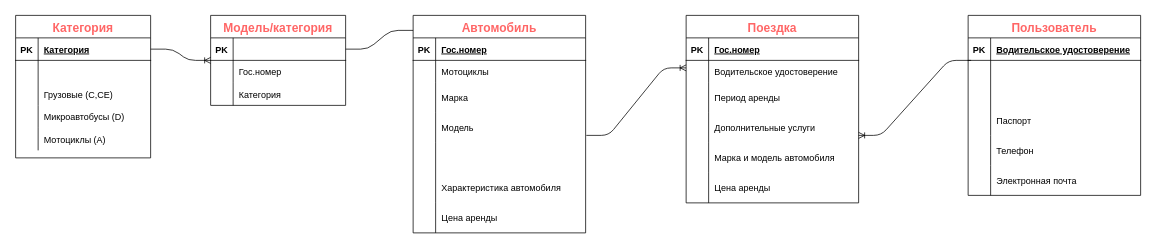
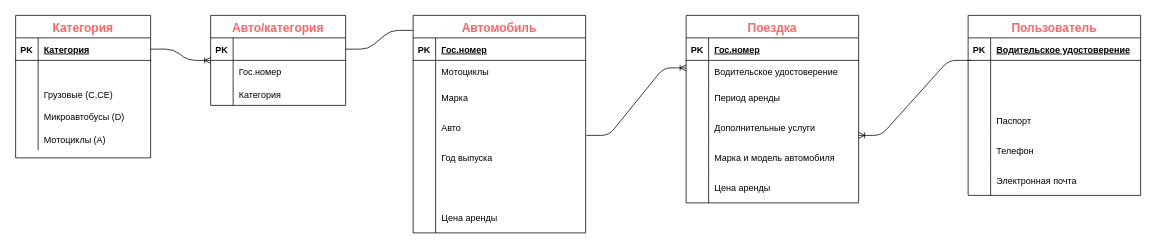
  <mxCell id="0" />
  <mxCell id="1" parent="0" />
  <mxCell id="2" value="Пользователь" style="shape=table;startSize=30;container=1;collapsible=1;childLayout=tableLayout;fixedRows=1;rowLines=0;fontStyle=1;align=center;resizeLast=1;fontSize=16;fontColor=#FF6666;" parent="1" vertex="1"><mxGeometry x="1290" y="20" width="230" height="240" as="geometry"><mxRectangle x="500" y="60" width="150" height="30" as="alternateBounds" /></mxGeometry></mxCell>
  <mxCell id="3" value="" style="shape=partialRectangle;collapsible=0;dropTarget=0;pointerEvents=0;fillColor=none;top=0;left=0;bottom=1;right=0;points=[[0,0.5],[1,0.5]];portConstraint=eastwest;" parent="2" vertex="1"><mxGeometry y="30" width="230" height="30" as="geometry" /></mxCell>
  <mxCell id="4" value="PK" style="shape=partialRectangle;connectable=0;fillColor=none;top=0;left=0;bottom=0;right=0;fontStyle=1;overflow=hidden;" parent="3" vertex="1"><mxGeometry width="30" height="30" as="geometry" /></mxCell>
  <mxCell id="5" value="Водительское удостоверение" style="shape=partialRectangle;connectable=0;fillColor=none;top=0;left=0;bottom=0;right=0;align=left;spacingLeft=6;fontStyle=5;overflow=hidden;" parent="3" vertex="1"><mxGeometry x="30" width="200" height="30" as="geometry" /></mxCell>
  <mxCell id="6" value="" style="shape=partialRectangle;collapsible=0;dropTarget=0;pointerEvents=0;fillColor=none;top=0;left=0;bottom=0;right=0;points=[[0,0.5],[1,0.5]];portConstraint=eastwest;" parent="2" vertex="1"><mxGeometry y="60" width="230" height="30" as="geometry" /></mxCell>
  <mxCell id="7" value="" style="shape=partialRectangle;connectable=0;fillColor=none;top=0;left=0;bottom=0;right=0;editable=1;overflow=hidden;" parent="6" vertex="1"><mxGeometry width="30" height="30" as="geometry" /></mxCell>
  <mxCell id="8" value="" style="shape=partialRectangle;collapsible=0;dropTarget=0;pointerEvents=0;fillColor=none;top=0;left=0;bottom=0;right=0;points=[[0,0.5],[1,0.5]];portConstraint=eastwest;" parent="2" vertex="1"><mxGeometry y="90" width="230" height="30" as="geometry" /></mxCell>
  <mxCell id="9" value="" style="shape=partialRectangle;connectable=0;fillColor=none;top=0;left=0;bottom=0;right=0;editable=1;overflow=hidden;" parent="8" vertex="1"><mxGeometry width="30" height="30" as="geometry" /></mxCell>
  <mxCell id="10" value="" style="shape=partialRectangle;collapsible=0;dropTarget=0;pointerEvents=0;fillColor=none;top=0;left=0;bottom=0;right=0;points=[[0,0.5],[1,0.5]];portConstraint=eastwest;" parent="2" vertex="1"><mxGeometry y="120" width="230" height="40" as="geometry" /></mxCell>
  <mxCell id="11" value="" style="shape=partialRectangle;connectable=0;fillColor=none;top=0;left=0;bottom=0;right=0;editable=1;overflow=hidden;" parent="10" vertex="1"><mxGeometry width="30" height="40" as="geometry" /></mxCell>
  <mxCell id="12" value="Паспорт" style="shape=partialRectangle;connectable=0;fillColor=none;top=0;left=0;bottom=0;right=0;align=left;spacingLeft=6;overflow=hidden;" parent="10" vertex="1"><mxGeometry x="30" width="200" height="40" as="geometry" /></mxCell>
  <mxCell id="13" value="" style="shape=partialRectangle;collapsible=0;dropTarget=0;pointerEvents=0;fillColor=none;top=0;left=0;bottom=0;right=0;points=[[0,0.5],[1,0.5]];portConstraint=eastwest;" parent="2" vertex="1"><mxGeometry y="160" width="230" height="40" as="geometry" /></mxCell>
  <mxCell id="14" value="" style="shape=partialRectangle;connectable=0;fillColor=none;top=0;left=0;bottom=0;right=0;editable=1;overflow=hidden;" parent="13" vertex="1"><mxGeometry width="30" height="40" as="geometry" /></mxCell>
  <mxCell id="15" value="Телефон" style="shape=partialRectangle;connectable=0;fillColor=none;top=0;left=0;bottom=0;right=0;align=left;spacingLeft=6;overflow=hidden;" parent="13" vertex="1"><mxGeometry x="30" width="200" height="40" as="geometry" /></mxCell>
  <mxCell id="16" value="" style="shape=partialRectangle;collapsible=0;dropTarget=0;pointerEvents=0;fillColor=none;top=0;left=0;bottom=0;right=0;points=[[0,0.5],[1,0.5]];portConstraint=eastwest;" parent="2" vertex="1"><mxGeometry y="200" width="230" height="40" as="geometry" /></mxCell>
  <mxCell id="17" value="" style="shape=partialRectangle;connectable=0;fillColor=none;top=0;left=0;bottom=0;right=0;editable=1;overflow=hidden;" parent="16" vertex="1"><mxGeometry width="30" height="40" as="geometry" /></mxCell>
  <mxCell id="18" value="Электронная почта" style="shape=partialRectangle;connectable=0;fillColor=none;top=0;left=0;bottom=0;right=0;align=left;spacingLeft=6;overflow=hidden;" parent="16" vertex="1"><mxGeometry x="30" width="200" height="40" as="geometry" /></mxCell>
  <mxCell id="19" value="" style="shape=partialRectangle;collapsible=0;dropTarget=0;pointerEvents=0;fillColor=none;top=0;left=0;bottom=0;right=0;points=[[0,0.5],[1,0.5]];portConstraint=eastwest;container=0;" parent="1" vertex="1"><mxGeometry x="940" y="190" width="180" height="30" as="geometry" /></mxCell>
  <mxCell id="20" value="Автомобиль" style="shape=table;startSize=30;container=1;collapsible=1;childLayout=tableLayout;fixedRows=1;rowLines=0;fontStyle=1;align=center;resizeLast=1;fontSize=16;fontColor=#FF6666;" parent="1" vertex="1"><mxGeometry x="550" y="20" width="230" height="290" as="geometry"><mxRectangle x="500" y="60" width="150" height="30" as="alternateBounds" /></mxGeometry></mxCell>
  <mxCell id="21" value="" style="shape=partialRectangle;collapsible=0;dropTarget=0;pointerEvents=0;fillColor=none;top=0;left=0;bottom=1;right=0;points=[[0,0.5],[1,0.5]];portConstraint=eastwest;" parent="20" vertex="1"><mxGeometry y="30" width="230" height="30" as="geometry" /></mxCell>
  <mxCell id="22" value="PK" style="shape=partialRectangle;connectable=0;fillColor=none;top=0;left=0;bottom=0;right=0;fontStyle=1;overflow=hidden;" parent="21" vertex="1"><mxGeometry width="30" height="30" as="geometry" /></mxCell>
  <mxCell id="23" value="Гос.номер" style="shape=partialRectangle;connectable=0;fillColor=none;top=0;left=0;bottom=0;right=0;align=left;spacingLeft=6;fontStyle=5;overflow=hidden;" parent="21" vertex="1"><mxGeometry x="30" width="200" height="30" as="geometry" /></mxCell>
  <mxCell id="24" value="" style="shape=partialRectangle;collapsible=0;dropTarget=0;pointerEvents=0;fillColor=none;top=0;left=0;bottom=0;right=0;points=[[0,0.5],[1,0.5]];portConstraint=eastwest;" parent="20" vertex="1"><mxGeometry y="60" width="230" height="30" as="geometry" /></mxCell>
  <mxCell id="25" value="" style="shape=partialRectangle;connectable=0;fillColor=none;top=0;left=0;bottom=0;right=0;editable=1;overflow=hidden;" parent="24" vertex="1"><mxGeometry width="30" height="30" as="geometry" /></mxCell>
  <mxCell id="26" value="Мотоциклы" style="shape=partialRectangle;connectable=0;fillColor=none;top=0;left=0;bottom=0;right=0;align=left;spacingLeft=6;overflow=hidden;" parent="24" vertex="1"><mxGeometry x="30" width="200" height="30" as="geometry" /></mxCell>
  <mxCell id="27" value="" style="shape=partialRectangle;collapsible=0;dropTarget=0;pointerEvents=0;fillColor=none;top=0;left=0;bottom=0;right=0;points=[[0,0.5],[1,0.5]];portConstraint=eastwest;" parent="20" vertex="1"><mxGeometry y="90" width="230" height="40" as="geometry" /></mxCell>
  <mxCell id="28" value="" style="shape=partialRectangle;connectable=0;fillColor=none;top=0;left=0;bottom=0;right=0;editable=1;overflow=hidden;" parent="27" vertex="1"><mxGeometry width="30" height="40" as="geometry" /></mxCell>
  <mxCell id="29" value="Марка" style="shape=partialRectangle;connectable=0;fillColor=none;top=0;left=0;bottom=0;right=0;align=left;spacingLeft=6;overflow=hidden;" parent="27" vertex="1"><mxGeometry x="30" width="200" height="40" as="geometry" /></mxCell>
  <mxCell id="30" value="" style="shape=partialRectangle;collapsible=0;dropTarget=0;pointerEvents=0;fillColor=none;top=0;left=0;bottom=0;right=0;points=[[0,0.5],[1,0.5]];portConstraint=eastwest;" parent="20" vertex="1"><mxGeometry y="130" width="230" height="40" as="geometry" /></mxCell>
  <mxCell id="31" value="" style="shape=partialRectangle;connectable=0;fillColor=none;top=0;left=0;bottom=0;right=0;editable=1;overflow=hidden;" parent="30" vertex="1"><mxGeometry width="30" height="40" as="geometry" /></mxCell>
- <mxCell id="32" value="Модель" style="shape=partialRectangle;connectable=0;fillColor=none;top=0;left=0;bottom=0;right=0;align=left;spacingLeft=6;overflow=hidden;" parent="30" vertex="1"><mxGeometry x="30" width="200" height="40" as="geometry" /></mxCell>
+ <mxCell id="32" value="Авто" style="shape=partialRectangle;connectable=0;fillColor=none;top=0;left=0;bottom=0;right=0;align=left;spacingLeft=6;overflow=hidden;" parent="30" vertex="1"><mxGeometry x="30" width="200" height="40" as="geometry" /></mxCell>
  <mxCell id="33" value="" style="shape=partialRectangle;collapsible=0;dropTarget=0;pointerEvents=0;fillColor=none;top=0;left=0;bottom=0;right=0;points=[[0,0.5],[1,0.5]];portConstraint=eastwest;" parent="20" vertex="1"><mxGeometry y="170" width="230" height="40" as="geometry" /></mxCell>
  <mxCell id="34" value="" style="shape=partialRectangle;connectable=0;fillColor=none;top=0;left=0;bottom=0;right=0;editable=1;overflow=hidden;" parent="33" vertex="1"><mxGeometry width="30" height="40" as="geometry" /></mxCell>
+ <mxCell id="35" value="Год выпуска" style="shape=partialRectangle;connectable=0;fillColor=none;top=0;left=0;bottom=0;right=0;align=left;spacingLeft=6;overflow=hidden;" parent="33" vertex="1"><mxGeometry x="30" width="200" height="40" as="geometry" /></mxCell>
  <mxCell id="36" value="" style="shape=partialRectangle;collapsible=0;dropTarget=0;pointerEvents=0;fillColor=none;top=0;left=0;bottom=0;right=0;points=[[0,0.5],[1,0.5]];portConstraint=eastwest;" parent="20" vertex="1"><mxGeometry y="210" width="230" height="40" as="geometry" /></mxCell>
  <mxCell id="37" value="" style="shape=partialRectangle;connectable=0;fillColor=none;top=0;left=0;bottom=0;right=0;editable=1;overflow=hidden;" parent="36" vertex="1"><mxGeometry width="30" height="40" as="geometry" /></mxCell>
- <mxCell id="38" value="Характеристика автомобиля" style="shape=partialRectangle;connectable=0;fillColor=none;top=0;left=0;bottom=0;right=0;align=left;spacingLeft=6;overflow=hidden;" parent="36" vertex="1"><mxGeometry x="30" width="200" height="40" as="geometry" /></mxCell>
  <mxCell id="39" value="" style="shape=partialRectangle;collapsible=0;dropTarget=0;pointerEvents=0;fillColor=none;top=0;left=0;bottom=0;right=0;points=[[0,0.5],[1,0.5]];portConstraint=eastwest;" parent="20" vertex="1"><mxGeometry y="250" width="230" height="40" as="geometry" /></mxCell>
  <mxCell id="40" value="" style="shape=partialRectangle;connectable=0;fillColor=none;top=0;left=0;bottom=0;right=0;editable=1;overflow=hidden;" parent="39" vertex="1"><mxGeometry width="30" height="40" as="geometry" /></mxCell>
  <mxCell id="41" value="Цена аренды" style="shape=partialRectangle;connectable=0;fillColor=none;top=0;left=0;bottom=0;right=0;align=left;spacingLeft=6;overflow=hidden;" parent="39" vertex="1"><mxGeometry x="30" width="200" height="40" as="geometry" /></mxCell>
  <mxCell id="42" value="Поездка" style="shape=table;startSize=30;container=1;collapsible=1;childLayout=tableLayout;fixedRows=1;rowLines=0;fontStyle=1;align=center;resizeLast=1;fontSize=16;fontColor=#FF6666;" parent="1" vertex="1"><mxGeometry x="914" y="20" width="230" height="250" as="geometry"><mxRectangle x="500" y="60" width="150" height="30" as="alternateBounds" /></mxGeometry></mxCell>
  <mxCell id="43" value="" style="shape=partialRectangle;collapsible=0;dropTarget=0;pointerEvents=0;fillColor=none;top=0;left=0;bottom=1;right=0;points=[[0,0.5],[1,0.5]];portConstraint=eastwest;" parent="42" vertex="1"><mxGeometry y="30" width="230" height="30" as="geometry" /></mxCell>
  <mxCell id="44" value="PK" style="shape=partialRectangle;connectable=0;fillColor=none;top=0;left=0;bottom=0;right=0;fontStyle=1;overflow=hidden;" parent="43" vertex="1"><mxGeometry width="30" height="30" as="geometry" /></mxCell>
  <mxCell id="45" value="Гос.номер" style="shape=partialRectangle;connectable=0;fillColor=none;top=0;left=0;bottom=0;right=0;align=left;spacingLeft=6;fontStyle=5;overflow=hidden;" parent="43" vertex="1"><mxGeometry x="30" width="200" height="30" as="geometry" /></mxCell>
  <mxCell id="46" value="" style="shape=partialRectangle;collapsible=0;dropTarget=0;pointerEvents=0;fillColor=none;top=0;left=0;bottom=0;right=0;points=[[0,0.5],[1,0.5]];portConstraint=eastwest;" parent="42" vertex="1"><mxGeometry y="60" width="230" height="30" as="geometry" /></mxCell>
  <mxCell id="47" value="" style="shape=partialRectangle;connectable=0;fillColor=none;top=0;left=0;bottom=0;right=0;editable=1;overflow=hidden;" parent="46" vertex="1"><mxGeometry width="30" height="30" as="geometry" /></mxCell>
  <mxCell id="48" value="Водительское удостоверение" style="shape=partialRectangle;connectable=0;fillColor=none;top=0;left=0;bottom=0;right=0;align=left;spacingLeft=6;overflow=hidden;" parent="46" vertex="1"><mxGeometry x="30" width="200" height="30" as="geometry" /></mxCell>
  <mxCell id="49" value="" style="shape=partialRectangle;collapsible=0;dropTarget=0;pointerEvents=0;fillColor=none;top=0;left=0;bottom=0;right=0;points=[[0,0.5],[1,0.5]];portConstraint=eastwest;" parent="42" vertex="1"><mxGeometry y="90" width="230" height="40" as="geometry" /></mxCell>
  <mxCell id="50" value="" style="shape=partialRectangle;connectable=0;fillColor=none;top=0;left=0;bottom=0;right=0;editable=1;overflow=hidden;" parent="49" vertex="1"><mxGeometry width="30" height="40" as="geometry" /></mxCell>
  <mxCell id="51" value="Период аренды" style="shape=partialRectangle;connectable=0;fillColor=none;top=0;left=0;bottom=0;right=0;align=left;spacingLeft=6;overflow=hidden;" parent="49" vertex="1"><mxGeometry x="30" width="200" height="40" as="geometry" /></mxCell>
  <mxCell id="52" value="" style="shape=partialRectangle;collapsible=0;dropTarget=0;pointerEvents=0;fillColor=none;top=0;left=0;bottom=0;right=0;points=[[0,0.5],[1,0.5]];portConstraint=eastwest;" parent="42" vertex="1"><mxGeometry y="130" width="230" height="40" as="geometry" /></mxCell>
  <mxCell id="53" value="" style="shape=partialRectangle;connectable=0;fillColor=none;top=0;left=0;bottom=0;right=0;editable=1;overflow=hidden;" parent="52" vertex="1"><mxGeometry width="30" height="40" as="geometry" /></mxCell>
  <mxCell id="54" value="Дополнительные услуги" style="shape=partialRectangle;connectable=0;fillColor=none;top=0;left=0;bottom=0;right=0;align=left;spacingLeft=6;overflow=hidden;" parent="52" vertex="1"><mxGeometry x="30" width="200" height="40" as="geometry" /></mxCell>
  <mxCell id="55" value="" style="shape=partialRectangle;collapsible=0;dropTarget=0;pointerEvents=0;fillColor=none;top=0;left=0;bottom=0;right=0;points=[[0,0.5],[1,0.5]];portConstraint=eastwest;" parent="42" vertex="1"><mxGeometry y="170" width="230" height="40" as="geometry" /></mxCell>
  <mxCell id="56" value="" style="shape=partialRectangle;connectable=0;fillColor=none;top=0;left=0;bottom=0;right=0;editable=1;overflow=hidden;" parent="55" vertex="1"><mxGeometry width="30" height="40" as="geometry" /></mxCell>
  <mxCell id="57" value="Марка и модель автомобиля" style="shape=partialRectangle;connectable=0;fillColor=none;top=0;left=0;bottom=0;right=0;align=left;spacingLeft=6;overflow=hidden;" parent="55" vertex="1"><mxGeometry x="30" width="200" height="40" as="geometry" /></mxCell>
  <mxCell id="58" value="" style="shape=partialRectangle;collapsible=0;dropTarget=0;pointerEvents=0;fillColor=none;top=0;left=0;bottom=0;right=0;points=[[0,0.5],[1,0.5]];portConstraint=eastwest;" parent="42" vertex="1"><mxGeometry y="210" width="230" height="40" as="geometry" /></mxCell>
  <mxCell id="59" value="" style="shape=partialRectangle;connectable=0;fillColor=none;top=0;left=0;bottom=0;right=0;editable=1;overflow=hidden;" parent="58" vertex="1"><mxGeometry width="30" height="40" as="geometry" /></mxCell>
  <mxCell id="60" value="Цена аренды" style="shape=partialRectangle;connectable=0;fillColor=none;top=0;left=0;bottom=0;right=0;align=left;spacingLeft=6;overflow=hidden;" parent="58" vertex="1"><mxGeometry x="30" width="200" height="40" as="geometry" /></mxCell>
  <mxCell id="61" value="" style="edgeStyle=entityRelationEdgeStyle;fontSize=12;html=1;endArrow=none;fontColor=#FF6666;strokeWidth=1;endFill=0;startArrow=ERoneToMany;startFill=0;" parent="1" edge="1"><mxGeometry width="100" height="100" relative="1" as="geometry"><mxPoint x="1144" y="180" as="sourcePoint" /><mxPoint x="1294" y="80" as="targetPoint" /></mxGeometry></mxCell>
  <mxCell id="62" value="" style="edgeStyle=entityRelationEdgeStyle;fontSize=12;html=1;endArrow=ERoneToMany;exitX=1.004;exitY=0.75;exitDx=0;exitDy=0;exitPerimeter=0;" edge="1" parent="1" source="30"><mxGeometry width="100" height="100" relative="1" as="geometry"><mxPoint x="814" y="190" as="sourcePoint" /><mxPoint x="914" y="90" as="targetPoint" /></mxGeometry></mxCell>
  <mxCell id="63" value="Категория" style="shape=table;startSize=30;container=1;collapsible=1;childLayout=tableLayout;fixedRows=1;rowLines=0;fontStyle=1;align=center;resizeLast=1;fontSize=16;fontColor=#FF6666;" vertex="1" parent="1"><mxGeometry x="20" y="20" width="180" height="190" as="geometry" /></mxCell>
  <mxCell id="64" value="" style="shape=partialRectangle;collapsible=0;dropTarget=0;pointerEvents=0;fillColor=none;top=0;left=0;bottom=1;right=0;points=[[0,0.5],[1,0.5]];portConstraint=eastwest;" vertex="1" parent="63"><mxGeometry y="30" width="180" height="30" as="geometry" /></mxCell>
  <mxCell id="65" value="PK" style="shape=partialRectangle;connectable=0;fillColor=none;top=0;left=0;bottom=0;right=0;fontStyle=1;overflow=hidden;" vertex="1" parent="64"><mxGeometry width="30" height="30" as="geometry" /></mxCell>
  <mxCell id="66" value="Категория" style="shape=partialRectangle;connectable=0;fillColor=none;top=0;left=0;bottom=0;right=0;align=left;spacingLeft=6;fontStyle=5;overflow=hidden;" vertex="1" parent="64"><mxGeometry x="30" width="150" height="30" as="geometry" /></mxCell>
  <mxCell id="67" value="" style="shape=partialRectangle;collapsible=0;dropTarget=0;pointerEvents=0;fillColor=none;top=0;left=0;bottom=0;right=0;points=[[0,0.5],[1,0.5]];portConstraint=eastwest;" vertex="1" parent="63"><mxGeometry y="60" width="180" height="30" as="geometry" /></mxCell>
  <mxCell id="68" value="" style="shape=partialRectangle;connectable=0;fillColor=none;top=0;left=0;bottom=0;right=0;editable=1;overflow=hidden;" vertex="1" parent="67"><mxGeometry width="30" height="30" as="geometry" /></mxCell>
  <mxCell id="69" value="" style="shape=partialRectangle;collapsible=0;dropTarget=0;pointerEvents=0;fillColor=none;top=0;left=0;bottom=0;right=0;points=[[0,0.5],[1,0.5]];portConstraint=eastwest;" vertex="1" parent="63"><mxGeometry y="90" width="180" height="30" as="geometry" /></mxCell>
  <mxCell id="70" value="" style="shape=partialRectangle;connectable=0;fillColor=none;top=0;left=0;bottom=0;right=0;editable=1;overflow=hidden;" vertex="1" parent="69"><mxGeometry width="30" height="30" as="geometry" /></mxCell>
  <mxCell id="71" value="Грузовые (C,CE)" style="shape=partialRectangle;connectable=0;fillColor=none;top=0;left=0;bottom=0;right=0;align=left;spacingLeft=6;overflow=hidden;" vertex="1" parent="69"><mxGeometry x="30" width="150" height="30" as="geometry" /></mxCell>
  <mxCell id="72" value="" style="shape=partialRectangle;collapsible=0;dropTarget=0;pointerEvents=0;fillColor=none;top=0;left=0;bottom=0;right=0;points=[[0,0.5],[1,0.5]];portConstraint=eastwest;" vertex="1" parent="63"><mxGeometry y="120" width="180" height="30" as="geometry" /></mxCell>
  <mxCell id="73" value="" style="shape=partialRectangle;connectable=0;fillColor=none;top=0;left=0;bottom=0;right=0;editable=1;overflow=hidden;" vertex="1" parent="72"><mxGeometry width="30" height="30" as="geometry" /></mxCell>
  <mxCell id="74" value="Микроавтобусы (D)" style="shape=partialRectangle;connectable=0;fillColor=none;top=0;left=0;bottom=0;right=0;align=left;spacingLeft=6;overflow=hidden;" vertex="1" parent="72"><mxGeometry x="30" width="150" height="30" as="geometry" /></mxCell>
  <mxCell id="75" value="" style="shape=partialRectangle;collapsible=0;dropTarget=0;pointerEvents=0;fillColor=none;top=0;left=0;bottom=0;right=0;points=[[0,0.5],[1,0.5]];portConstraint=eastwest;" vertex="1" parent="63"><mxGeometry y="150" width="180" height="30" as="geometry" /></mxCell>
  <mxCell id="76" value="" style="shape=partialRectangle;connectable=0;fillColor=none;top=0;left=0;bottom=0;right=0;editable=1;overflow=hidden;" vertex="1" parent="75"><mxGeometry width="30" height="30" as="geometry" /></mxCell>
  <mxCell id="77" value="Мотоциклы (A)" style="shape=partialRectangle;connectable=0;fillColor=none;top=0;left=0;bottom=0;right=0;align=left;spacingLeft=6;overflow=hidden;" vertex="1" parent="75"><mxGeometry x="30" width="150" height="30" as="geometry" /></mxCell>
  <mxCell id="78" value="" style="shape=partialRectangle;collapsible=0;dropTarget=0;pointerEvents=0;fillColor=none;top=0;left=0;bottom=0;right=0;points=[[0,0.5],[1,0.5]];portConstraint=eastwest;" vertex="1" parent="1"><mxGeometry x="180" y="180" width="180" height="30" as="geometry" /></mxCell>
  <mxCell id="79" value="" style="shape=partialRectangle;connectable=0;fillColor=none;top=0;left=0;bottom=0;right=0;editable=1;overflow=hidden;" vertex="1" parent="78"><mxGeometry width="30" height="30" as="geometry" /></mxCell>
- <mxCell id="80" value="Модель/категория" style="shape=table;startSize=30;container=1;collapsible=1;childLayout=tableLayout;fixedRows=1;rowLines=0;fontStyle=1;align=center;resizeLast=1;fontSize=16;fontColor=#FF6666;" vertex="1" parent="1"><mxGeometry x="280" y="20" width="180" height="120" as="geometry" /></mxCell>
+ <mxCell id="80" value="Авто/категория" style="shape=table;startSize=30;container=1;collapsible=1;childLayout=tableLayout;fixedRows=1;rowLines=0;fontStyle=1;align=center;resizeLast=1;fontSize=16;fontColor=#FF6666;" vertex="1" parent="1"><mxGeometry x="280" y="20" width="180" height="120" as="geometry" /></mxCell>
  <mxCell id="81" value="" style="shape=partialRectangle;collapsible=0;dropTarget=0;pointerEvents=0;fillColor=none;top=0;left=0;bottom=1;right=0;points=[[0,0.5],[1,0.5]];portConstraint=eastwest;" vertex="1" parent="80"><mxGeometry y="30" width="180" height="30" as="geometry" /></mxCell>
  <mxCell id="82" value="PK" style="shape=partialRectangle;connectable=0;fillColor=none;top=0;left=0;bottom=0;right=0;fontStyle=1;overflow=hidden;" vertex="1" parent="81"><mxGeometry width="30" height="30" as="geometry" /></mxCell>
  <mxCell id="83" value="" style="shape=partialRectangle;collapsible=0;dropTarget=0;pointerEvents=0;fillColor=none;top=0;left=0;bottom=0;right=0;points=[[0,0.5],[1,0.5]];portConstraint=eastwest;" vertex="1" parent="80"><mxGeometry y="60" width="180" height="30" as="geometry" /></mxCell>
  <mxCell id="84" value="" style="shape=partialRectangle;connectable=0;fillColor=none;top=0;left=0;bottom=0;right=0;editable=1;overflow=hidden;" vertex="1" parent="83"><mxGeometry width="30" height="30" as="geometry" /></mxCell>
  <mxCell id="85" value="Гос.номер" style="shape=partialRectangle;connectable=0;fillColor=none;top=0;left=0;bottom=0;right=0;align=left;spacingLeft=6;overflow=hidden;" vertex="1" parent="83"><mxGeometry x="30" width="150" height="30" as="geometry" /></mxCell>
  <mxCell id="86" value="" style="shape=partialRectangle;collapsible=0;dropTarget=0;pointerEvents=0;fillColor=none;top=0;left=0;bottom=0;right=0;points=[[0,0.5],[1,0.5]];portConstraint=eastwest;" vertex="1" parent="80"><mxGeometry y="90" width="180" height="30" as="geometry" /></mxCell>
  <mxCell id="87" value="" style="shape=partialRectangle;connectable=0;fillColor=none;top=0;left=0;bottom=0;right=0;editable=1;overflow=hidden;" vertex="1" parent="86"><mxGeometry width="30" height="30" as="geometry" /></mxCell>
  <mxCell id="88" value="Категория" style="shape=partialRectangle;connectable=0;fillColor=none;top=0;left=0;bottom=0;right=0;align=left;spacingLeft=6;overflow=hidden;" vertex="1" parent="86"><mxGeometry x="30" width="150" height="30" as="geometry" /></mxCell>
  <mxCell id="89" value="" style="edgeStyle=entityRelationEdgeStyle;fontSize=12;html=1;endArrow=ERoneToMany;fontColor=#FF6666;exitX=1;exitY=0.5;exitDx=0;exitDy=0;" edge="1" parent="1" source="64"><mxGeometry width="100" height="100" relative="1" as="geometry"><mxPoint x="180" y="180" as="sourcePoint" /><mxPoint x="280" y="80" as="targetPoint" /></mxGeometry></mxCell>
  <mxCell id="90" value="" style="edgeStyle=entityRelationEdgeStyle;fontSize=12;html=1;endArrow=none;fontColor=#FF6666;exitX=1;exitY=0.5;exitDx=0;exitDy=0;endFill=0;" edge="1" parent="1" source="81"><mxGeometry width="100" height="100" relative="1" as="geometry"><mxPoint x="450" y="140" as="sourcePoint" /><mxPoint x="550" y="40" as="targetPoint" /></mxGeometry></mxCell>
